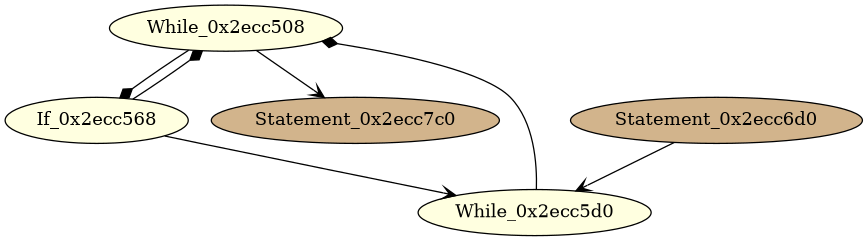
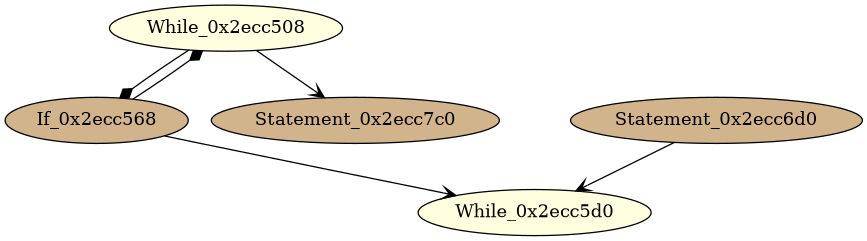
  digraph {
    node [fillcolor=tan style=filled]
    edge [arrowhead=diamond]
    While_0x2ecc508 [fillcolor=lightyellow]
-   If_0x2ecc568 [fillcolor=lightyellow]
+   If_0x2ecc568
    Statement_0x2ecc7c0
    While_0x2ecc5d0 [fillcolor=lightyellow]
    Statement_0x2ecc6d0
    While_0x2ecc508 -> If_0x2ecc568
    While_0x2ecc508 -> Statement_0x2ecc7c0 [arrowhead=vee]
    If_0x2ecc568 -> While_0x2ecc508
    If_0x2ecc568 -> While_0x2ecc5d0 [arrowhead=vee]
-   While_0x2ecc5d0 -> While_0x2ecc508
    Statement_0x2ecc6d0 -> While_0x2ecc5d0 [arrowhead=vee]
  }
